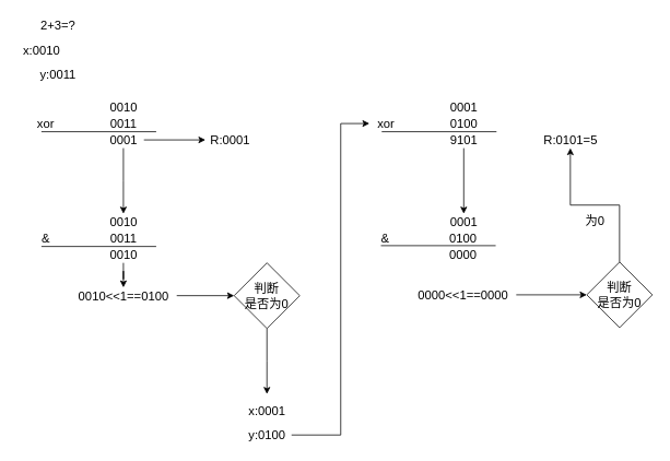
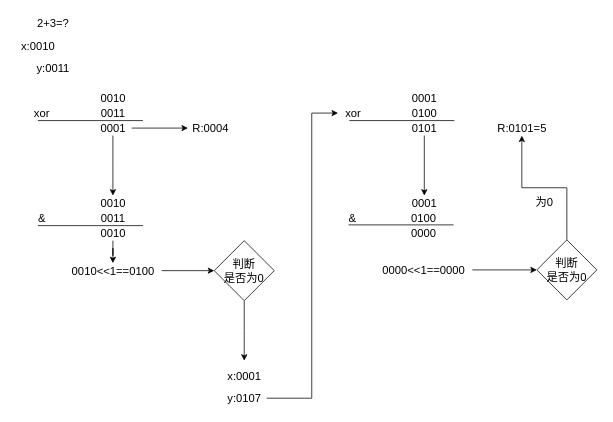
  <mxCell id="0" />
  <mxCell id="1" parent="0" />
  <mxCell id="2" value="2+3=?" style="text;html=1;align=center;verticalAlign=middle;resizable=0;points=[];autosize=1;fontSize=15;" vertex="1" parent="1"><mxGeometry x="40" y="20" width="60" height="20" as="geometry" /></mxCell>
  <mxCell id="3" value="x:0010" style="text;html=1;align=center;verticalAlign=middle;resizable=0;points=[];autosize=1;fontSize=15;" vertex="1" parent="1"><mxGeometry x="20" y="50" width="60" height="20" as="geometry" /></mxCell>
  <mxCell id="4" value="y:0011" style="text;html=1;align=center;verticalAlign=middle;resizable=0;points=[];autosize=1;fontSize=15;" vertex="1" parent="1"><mxGeometry x="40" y="80" width="60" height="20" as="geometry" /></mxCell>
  <mxCell id="5" value="0010" style="text;html=1;align=center;verticalAlign=middle;resizable=0;points=[];autosize=1;fontSize=15;" vertex="1" parent="1"><mxGeometry x="125" y="120" width="50" height="20" as="geometry" /></mxCell>
  <mxCell id="6" value="0011" style="text;html=1;align=center;verticalAlign=middle;resizable=0;points=[];autosize=1;fontSize=15;" vertex="1" parent="1"><mxGeometry x="125" y="140" width="50" height="20" as="geometry" /></mxCell>
  <mxCell id="7" value="" style="endArrow=none;html=1;fontSize=15;" edge="1" parent="1"><mxGeometry width="50" height="50" relative="1" as="geometry"><mxPoint x="50" y="160" as="sourcePoint" /><mxPoint x="190" y="160" as="targetPoint" /></mxGeometry></mxCell>
  <mxCell id="8" value="xor" style="text;html=1;align=center;verticalAlign=middle;resizable=0;points=[];autosize=1;fontSize=15;" vertex="1" parent="1"><mxGeometry x="35" y="140" width="40" height="20" as="geometry" /></mxCell>
  <mxCell id="9" value="" style="edgeStyle=orthogonalEdgeStyle;rounded=0;orthogonalLoop=1;jettySize=auto;html=1;fontSize=15;" edge="1" parent="1" source="11" target="12"><mxGeometry relative="1" as="geometry" /></mxCell>
  <mxCell id="10" value="" style="edgeStyle=orthogonalEdgeStyle;rounded=0;orthogonalLoop=1;jettySize=auto;html=1;fontSize=15;" edge="1" parent="1" source="11"><mxGeometry relative="1" as="geometry"><mxPoint x="150" y="260" as="targetPoint" /></mxGeometry></mxCell>
  <mxCell id="11" value="0001" style="text;html=1;align=center;verticalAlign=middle;resizable=0;points=[];autosize=1;fontSize=15;" vertex="1" parent="1"><mxGeometry x="125" y="160" width="50" height="20" as="geometry" /></mxCell>
- <mxCell id="12" value="R:0001" style="text;html=1;align=center;verticalAlign=middle;resizable=0;points=[];autosize=1;fontSize=15;" vertex="1" parent="1"><mxGeometry x="250" y="160" width="60" height="20" as="geometry" /></mxCell>
+ <mxCell id="12" value="R:0004" style="text;html=1;align=center;verticalAlign=middle;resizable=0;points=[];autosize=1;fontSize=15;" vertex="1" parent="1"><mxGeometry x="250" y="160" width="60" height="20" as="geometry" /></mxCell>
  <mxCell id="13" value="0010" style="text;html=1;align=center;verticalAlign=middle;resizable=0;points=[];autosize=1;fontSize=15;" vertex="1" parent="1"><mxGeometry x="125" y="260" width="50" height="20" as="geometry" /></mxCell>
  <mxCell id="14" value="0011" style="text;html=1;align=center;verticalAlign=middle;resizable=0;points=[];autosize=1;fontSize=15;" vertex="1" parent="1"><mxGeometry x="125" y="280" width="50" height="20" as="geometry" /></mxCell>
  <mxCell id="15" value="" style="endArrow=none;html=1;fontSize=15;" edge="1" parent="1"><mxGeometry width="50" height="50" relative="1" as="geometry"><mxPoint x="50" y="300" as="sourcePoint" /><mxPoint x="190" y="300" as="targetPoint" /></mxGeometry></mxCell>
  <mxCell id="16" value="&amp;amp;" style="text;html=1;align=center;verticalAlign=middle;resizable=0;points=[];autosize=1;fontSize=15;" vertex="1" parent="1"><mxGeometry x="40" y="280" width="30" height="20" as="geometry" /></mxCell>
  <mxCell id="17" value="" style="edgeStyle=orthogonalEdgeStyle;rounded=0;orthogonalLoop=1;jettySize=auto;html=1;fontSize=15;" edge="1" parent="1" source="18" target="20"><mxGeometry relative="1" as="geometry" /></mxCell>
  <mxCell id="18" value="0010" style="text;html=1;align=center;verticalAlign=middle;resizable=0;points=[];autosize=1;fontSize=15;" vertex="1" parent="1"><mxGeometry x="125" y="300" width="50" height="20" as="geometry" /></mxCell>
  <mxCell id="19" value="" style="edgeStyle=orthogonalEdgeStyle;rounded=0;orthogonalLoop=1;jettySize=auto;html=1;fontSize=15;" edge="1" parent="1" source="20" target="22"><mxGeometry relative="1" as="geometry" /></mxCell>
  <mxCell id="20" value="0010&amp;lt;&amp;lt;1==0100" style="text;html=1;align=center;verticalAlign=middle;resizable=0;points=[];autosize=1;fontSize=15;" vertex="1" parent="1"><mxGeometry x="85" y="350" width="130" height="20" as="geometry" /></mxCell>
  <mxCell id="21" value="" style="edgeStyle=orthogonalEdgeStyle;rounded=0;orthogonalLoop=1;jettySize=auto;html=1;fontSize=15;" edge="1" parent="1" source="22"><mxGeometry relative="1" as="geometry"><mxPoint x="325" y="480" as="targetPoint" /></mxGeometry></mxCell>
  <mxCell id="22" value="判断&lt;br&gt;是否为0" style="rhombus;whiteSpace=wrap;html=1;fontSize=15;" vertex="1" parent="1"><mxGeometry x="285" y="320" width="80" height="80" as="geometry" /></mxCell>
  <mxCell id="23" value="0001" style="text;html=1;align=center;verticalAlign=middle;resizable=0;points=[];autosize=1;fontSize=15;" vertex="1" parent="1"><mxGeometry x="540" y="120" width="50" height="20" as="geometry" /></mxCell>
  <mxCell id="24" value="0100" style="text;html=1;align=center;verticalAlign=middle;resizable=0;points=[];autosize=1;fontSize=15;" vertex="1" parent="1"><mxGeometry x="540" y="140" width="50" height="20" as="geometry" /></mxCell>
  <mxCell id="25" value="" style="endArrow=none;html=1;fontSize=15;" edge="1" parent="1"><mxGeometry width="50" height="50" relative="1" as="geometry"><mxPoint x="465" y="160" as="sourcePoint" /><mxPoint x="605" y="160" as="targetPoint" /></mxGeometry></mxCell>
  <mxCell id="26" value="xor" style="text;html=1;align=center;verticalAlign=middle;resizable=0;points=[];autosize=1;fontSize=15;" vertex="1" parent="1"><mxGeometry x="450" y="140" width="40" height="20" as="geometry" /></mxCell>
  <mxCell id="27" value="" style="edgeStyle=orthogonalEdgeStyle;rounded=0;orthogonalLoop=1;jettySize=auto;html=1;fontSize=15;" edge="1" parent="1" source="28" target="32"><mxGeometry relative="1" as="geometry" /></mxCell>
- <mxCell id="28" value="9101" style="text;html=1;align=center;verticalAlign=middle;resizable=0;points=[];autosize=1;fontSize=15;" vertex="1" parent="1"><mxGeometry x="540" y="160" width="50" height="20" as="geometry" /></mxCell>
+ <mxCell id="28" value="0101" style="text;html=1;align=center;verticalAlign=middle;resizable=0;points=[];autosize=1;fontSize=15;" vertex="1" parent="1"><mxGeometry x="540" y="160" width="50" height="20" as="geometry" /></mxCell>
  <mxCell id="29" value="x:0001" style="text;html=1;align=center;verticalAlign=middle;resizable=0;points=[];autosize=1;fontSize=15;" vertex="1" parent="1"><mxGeometry x="295" y="490" width="60" height="20" as="geometry" /></mxCell>
  <mxCell id="30" value="" style="edgeStyle=orthogonalEdgeStyle;rounded=0;orthogonalLoop=1;jettySize=auto;html=1;fontSize=15;" edge="1" parent="1" source="31" target="26"><mxGeometry relative="1" as="geometry"><mxPoint x="435" y="530" as="targetPoint" /><Array as="points"><mxPoint x="415" y="530" /><mxPoint x="415" y="150" /></Array></mxGeometry></mxCell>
- <mxCell id="31" value="y:0100" style="text;html=1;align=center;verticalAlign=middle;resizable=0;points=[];autosize=1;fontSize=15;" vertex="1" parent="1"><mxGeometry x="295" y="520" width="60" height="20" as="geometry" /></mxCell>
+ <mxCell id="31" value="y:0107" style="text;html=1;align=center;verticalAlign=middle;resizable=0;points=[];autosize=1;fontSize=15;" vertex="1" parent="1"><mxGeometry x="295" y="520" width="60" height="20" as="geometry" /></mxCell>
  <mxCell id="32" value="0001" style="text;html=1;align=center;verticalAlign=middle;resizable=0;points=[];autosize=1;fontSize=15;" vertex="1" parent="1"><mxGeometry x="540" y="260" width="50" height="20" as="geometry" /></mxCell>
  <mxCell id="33" value="0100" style="text;html=1;align=center;verticalAlign=middle;resizable=0;points=[];autosize=1;fontSize=15;" vertex="1" parent="1"><mxGeometry x="539" y="279" width="50" height="20" as="geometry" /></mxCell>
  <mxCell id="34" value="" style="endArrow=none;html=1;fontSize=15;" edge="1" parent="1"><mxGeometry width="50" height="50" relative="1" as="geometry"><mxPoint x="464" y="299" as="sourcePoint" /><mxPoint x="604" y="299" as="targetPoint" /></mxGeometry></mxCell>
  <mxCell id="35" value="&amp;amp;" style="text;html=1;align=center;verticalAlign=middle;resizable=0;points=[];autosize=1;fontSize=15;" vertex="1" parent="1"><mxGeometry x="454" y="279" width="30" height="20" as="geometry" /></mxCell>
  <mxCell id="36" value="0000" style="text;html=1;align=center;verticalAlign=middle;resizable=0;points=[];autosize=1;fontSize=15;" vertex="1" parent="1"><mxGeometry x="539" y="299" width="50" height="20" as="geometry" /></mxCell>
  <mxCell id="37" value="" style="edgeStyle=orthogonalEdgeStyle;rounded=0;orthogonalLoop=1;jettySize=auto;html=1;fontSize=15;" edge="1" parent="1" source="38" target="41"><mxGeometry relative="1" as="geometry" /></mxCell>
  <mxCell id="38" value="0000&amp;lt;&amp;lt;1==0000" style="text;html=1;align=center;verticalAlign=middle;resizable=0;points=[];autosize=1;fontSize=15;" vertex="1" parent="1"><mxGeometry x="499" y="349" width="130" height="20" as="geometry" /></mxCell>
  <mxCell id="39" value="R:0101=5" style="text;html=1;align=center;verticalAlign=middle;resizable=0;points=[];autosize=1;fontSize=15;" vertex="1" parent="1"><mxGeometry x="655" y="160" width="80" height="20" as="geometry" /></mxCell>
  <mxCell id="40" value="" style="edgeStyle=orthogonalEdgeStyle;rounded=0;orthogonalLoop=1;jettySize=auto;html=1;fontSize=15;" edge="1" parent="1" source="41" target="39"><mxGeometry relative="1" as="geometry"><mxPoint x="755" y="229" as="targetPoint" /></mxGeometry></mxCell>
  <mxCell id="41" value="&lt;span&gt;判断&lt;/span&gt;&lt;br&gt;&lt;span&gt;是否为0&lt;/span&gt;" style="rhombus;whiteSpace=wrap;html=1;fontSize=15;" vertex="1" parent="1"><mxGeometry x="715" y="319" width="80" height="80" as="geometry" /></mxCell>
  <mxCell id="42" value="为0" style="text;html=1;align=center;verticalAlign=middle;resizable=0;points=[];autosize=1;fontSize=15;" vertex="1" parent="1"><mxGeometry x="705" y="259" width="40" height="20" as="geometry" /></mxCell>
